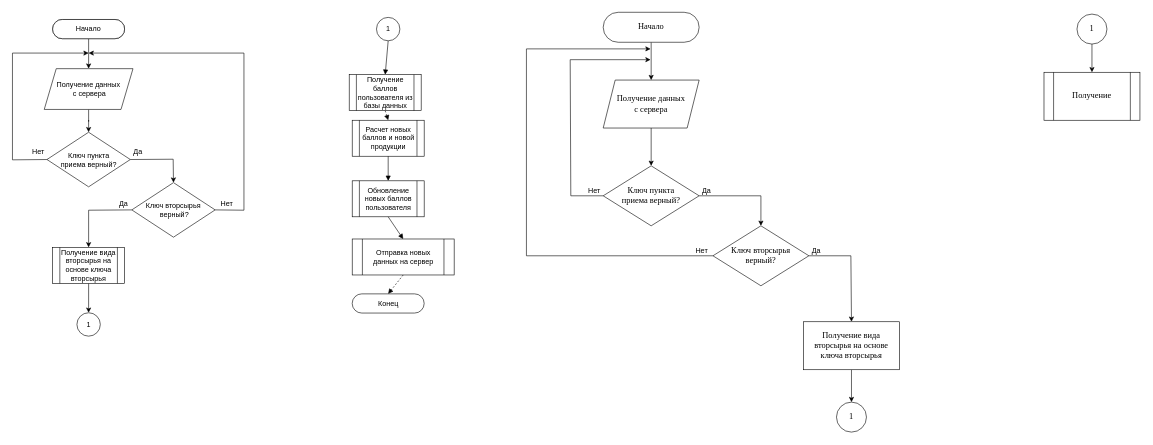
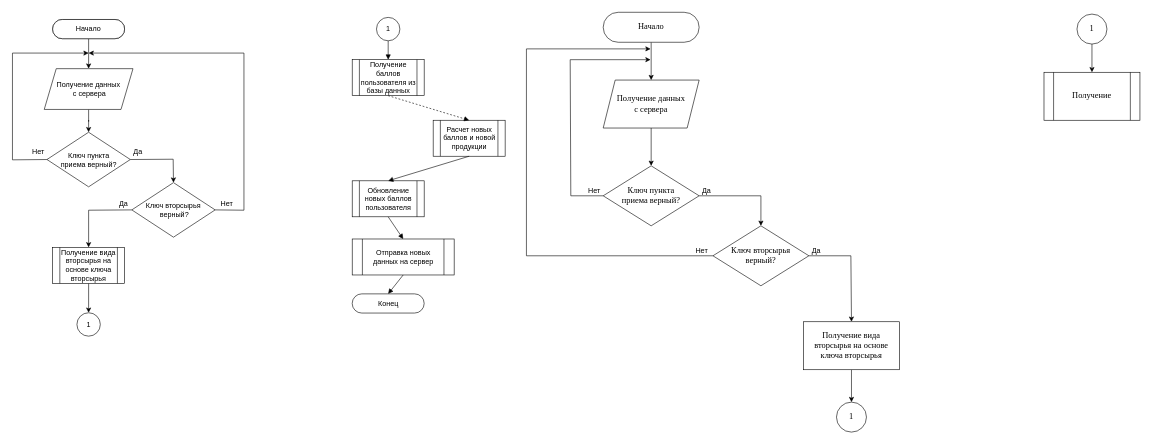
  <mxCell id="0" />
  <mxCell id="1" parent="0" />
  <mxCell id="2" value="Начало" style="rounded=1;whiteSpace=wrap;html=1;arcSize=50;" parent="1" vertex="1"><mxGeometry x="87" y="32" width="120" height="32" as="geometry" /></mxCell>
  <mxCell id="3" value="" style="edgeStyle=orthogonalEdgeStyle;rounded=0;orthogonalLoop=1;jettySize=auto;html=1;" parent="1" source="4" target="5" edge="1"><mxGeometry relative="1" as="geometry" /></mxCell>
  <mxCell id="4" value="Получение данных&lt;div&gt;&amp;nbsp;с сервера&lt;/div&gt;" style="shape=parallelogram;perimeter=parallelogramPerimeter;whiteSpace=wrap;html=1;fixedSize=1;" parent="1" vertex="1"><mxGeometry x="73" y="114" width="148" height="68" as="geometry" /></mxCell>
  <mxCell id="5" value="Ключ пункта&lt;div&gt;приема верный?&lt;/div&gt;" style="rhombus;whiteSpace=wrap;html=1;" parent="1" vertex="1"><mxGeometry x="77.5" y="220" width="139" height="91" as="geometry" /></mxCell>
  <mxCell id="6" value="" style="endArrow=classic;html=1;rounded=0;endFill=1;exitX=1;exitY=0.5;exitDx=0;exitDy=0;entryX=0.5;entryY=0;entryDx=0;entryDy=0;" parent="1" source="5" target="12" edge="1"><mxGeometry width="50" height="50" relative="1" as="geometry"><mxPoint x="375" y="75" as="sourcePoint" /><mxPoint x="425" y="25" as="targetPoint" /><Array as="points"><mxPoint x="288" y="265" /></Array></mxGeometry></mxCell>
  <mxCell id="7" value="" style="endArrow=classic;html=1;rounded=0;endFill=1;exitX=1;exitY=0.5;exitDx=0;exitDy=0;" parent="1" source="12" edge="1"><mxGeometry width="50" height="50" relative="1" as="geometry"><mxPoint x="424" y="341" as="sourcePoint" /><mxPoint x="147" y="88" as="targetPoint" /><Array as="points"><mxPoint x="406" y="350" /><mxPoint x="406" y="88" /></Array></mxGeometry></mxCell>
  <mxCell id="8" value="" style="endArrow=classic;html=1;rounded=0;endFill=1;exitX=0;exitY=0.5;exitDx=0;exitDy=0;" parent="1" source="5" edge="1"><mxGeometry width="50" height="50" relative="1" as="geometry"><mxPoint x="445" y="125" as="sourcePoint" /><mxPoint x="147" y="88" as="targetPoint" /><Array as="points"><mxPoint x="20" y="266" /><mxPoint x="20" y="88" /></Array></mxGeometry></mxCell>
  <mxCell id="9" value="" style="edgeStyle=orthogonalEdgeStyle;rounded=0;orthogonalLoop=1;jettySize=auto;html=1;endArrow=classic;endFill=1;" parent="1" source="10" target="4" edge="1"><mxGeometry relative="1" as="geometry" /></mxCell>
  <mxCell id="10" value="Начало" style="rounded=1;whiteSpace=wrap;html=1;arcSize=50;" parent="1" vertex="1"><mxGeometry x="87" y="32" width="120" height="32" as="geometry" /></mxCell>
  <mxCell id="11" value="Нет" style="text;html=1;align=center;verticalAlign=middle;resizable=0;points=[];autosize=1;strokeColor=none;fillColor=none;" parent="1" vertex="1"><mxGeometry x="44" y="240" width="38" height="26" as="geometry" /></mxCell>
  <mxCell id="12" value="Ключ вторсырья&lt;div&gt;&lt;span style=&quot;background-color: transparent; color: light-dark(rgb(0, 0, 0), rgb(255, 255, 255));&quot;&gt;&amp;nbsp;верный?&lt;/span&gt;&lt;/div&gt;" style="rhombus;whiteSpace=wrap;html=1;" parent="1" vertex="1"><mxGeometry x="219" y="304" width="139" height="91" as="geometry" /></mxCell>
  <mxCell id="13" value="Да" style="text;html=1;align=center;verticalAlign=middle;resizable=0;points=[];autosize=1;strokeColor=none;fillColor=none;" parent="1" vertex="1"><mxGeometry x="212" y="240" width="33" height="26" as="geometry" /></mxCell>
  <mxCell id="14" value="" style="endArrow=block;html=1;rounded=0;endFill=1;exitX=0.5;exitY=1;exitDx=0;exitDy=0;entryX=0.5;entryY=0;entryDx=0;entryDy=0;" parent="1" source="21" target="22" edge="1"><mxGeometry width="50" height="50" relative="1" as="geometry"><mxPoint x="781" y="53" as="sourcePoint" /><mxPoint x="831" as="targetPoint" y="3" /></mxGeometry></mxCell>
  <mxCell id="15" value="" style="endArrow=classic;html=1;rounded=0;endFill=1;exitX=0.5;exitY=1;exitDx=0;exitDy=0;entryX=0.5;entryY=0;entryDx=0;entryDy=0;" parent="1" source="18" target="20" edge="1"><mxGeometry width="50" height="50" relative="1" as="geometry"><mxPoint x="-61" y="623" as="sourcePoint" /><mxPoint x="-11" y="573" as="targetPoint" /></mxGeometry></mxCell>
  <mxCell id="16" value="" style="endArrow=classic;html=1;rounded=0;endFill=1;exitX=0;exitY=0.5;exitDx=0;exitDy=0;entryX=0.5;entryY=0;entryDx=0;entryDy=0;" parent="1" source="12" target="18" edge="1"><mxGeometry width="50" height="50" relative="1" as="geometry"><mxPoint x="600" y="133" as="sourcePoint" /><mxPoint x="650" y="83" as="targetPoint" /><Array as="points"><mxPoint x="147" y="350" /></Array></mxGeometry></mxCell>
  <mxCell id="17" value="Нет" style="text;html=1;align=center;verticalAlign=middle;resizable=0;points=[];autosize=1;strokeColor=none;fillColor=none;" parent="1" vertex="1"><mxGeometry x="358" y="326" width="38" height="26" as="geometry" /></mxCell>
  <mxCell id="18" value="Получение вида вторсырья на основе ключа вторсырья" style="shape=process;whiteSpace=wrap;html=1;backgroundOutline=1;" parent="1" vertex="1"><mxGeometry x="87" y="412" width="120" height="60" as="geometry" /></mxCell>
  <mxCell id="19" value="Да" style="text;html=1;align=center;verticalAlign=middle;resizable=0;points=[];autosize=1;strokeColor=none;fillColor=none;" parent="1" vertex="1"><mxGeometry x="188" y="326" width="33" height="26" as="geometry" /></mxCell>
  <mxCell id="20" value="1" style="ellipse;whiteSpace=wrap;html=1;aspect=fixed;" parent="1" vertex="1"><mxGeometry x="127.5" y="521" width="39" height="39" as="geometry" /></mxCell>
  <mxCell id="21" value="1" style="ellipse;whiteSpace=wrap;html=1;aspect=fixed;" parent="1" vertex="1"><mxGeometry x="627" y="28.5" width="39" height="39" as="geometry" /></mxCell>
- <mxCell id="22" value="Получение баллов пользователя из базы данных" style="shape=process;whiteSpace=wrap;html=1;backgroundOutline=1;" parent="1" vertex="1"><mxGeometry x="581.5" y="124" width="120" height="60" as="geometry" /></mxCell>
- <mxCell id="23" value="Расчет новых баллов и новой продукции" style="shape=process;whiteSpace=wrap;html=1;backgroundOutline=1;" parent="1" vertex="1"><mxGeometry x="586.5" y="200" width="120" height="60" as="geometry" /></mxCell>
+ <mxCell id="22" value="Получение баллов пользователя из базы данных" style="shape=process;whiteSpace=wrap;html=1;backgroundOutline=1;" parent="1" vertex="1"><mxGeometry x="586.5" y="99" width="120" height="60" as="geometry" /></mxCell>
+ <mxCell id="23" value="Расчет новых баллов и новой продукции" style="shape=process;whiteSpace=wrap;html=1;backgroundOutline=1;" parent="1" vertex="1"><mxGeometry x="721.5" y="200" width="120" height="60" as="geometry" /></mxCell>
  <mxCell id="24" value="" style="endArrow=block;html=1;rounded=0;endFill=1;exitX=0.5;exitY=1;exitDx=0;exitDy=0;entryX=0.5;entryY=0;entryDx=0;entryDy=0;dashed=1;" parent="1" source="22" target="23" edge="1"><mxGeometry width="50" height="50" relative="1" as="geometry"><mxPoint x="657" y="78" as="sourcePoint" /><mxPoint x="657" y="119" as="targetPoint" /></mxGeometry></mxCell>
  <mxCell id="25" value="Обновление новых баллов пользователя" style="shape=process;whiteSpace=wrap;html=1;backgroundOutline=1;" parent="1" vertex="1"><mxGeometry x="586.5" y="301" width="120" height="60" as="geometry" /></mxCell>
  <mxCell id="26" value="" style="endArrow=block;html=1;rounded=0;endFill=1;exitX=0.5;exitY=1;exitDx=0;exitDy=0;entryX=0.5;entryY=0;entryDx=0;entryDy=0;" parent="1" source="23" target="25" edge="1"><mxGeometry width="50" height="50" relative="1" as="geometry"><mxPoint x="657" y="179" as="sourcePoint" /><mxPoint x="657" y="230" as="targetPoint" /></mxGeometry></mxCell>
  <mxCell id="27" value="" style="endArrow=block;html=1;rounded=0;endFill=1;exitX=0.5;exitY=1;exitDx=0;exitDy=0;entryX=0.5;entryY=0;entryDx=0;entryDy=0;" parent="1" source="25" target="28" edge="1"><mxGeometry width="50" height="50" relative="1" as="geometry"><mxPoint x="657" y="290" as="sourcePoint" /><mxPoint x="646.5" y="450" as="targetPoint" /></mxGeometry></mxCell>
  <mxCell id="28" value="Отправка новых данных на сервер" style="shape=process;whiteSpace=wrap;html=1;backgroundOutline=1;" parent="1" vertex="1"><mxGeometry x="586.5" y="398" width="170" height="60" as="geometry" /></mxCell>
  <mxCell id="29" value="Конец" style="rounded=1;whiteSpace=wrap;html=1;arcSize=50;" parent="1" vertex="1"><mxGeometry x="586.5" y="489.5" width="120" height="32" as="geometry" /></mxCell>
- <mxCell id="30" value="" style="endArrow=block;html=1;rounded=0;endFill=1;exitX=0.5;exitY=1;exitDx=0;exitDy=0;entryX=0.5;entryY=0;entryDx=0;entryDy=0;dashed=1;" parent="1" source="28" target="29" edge="1"><mxGeometry width="50" height="50" relative="1" as="geometry"><mxPoint x="657" y="371" as="sourcePoint" /><mxPoint x="657" y="408" as="targetPoint" /></mxGeometry></mxCell>
+ <mxCell id="30" value="" style="endArrow=block;html=1;rounded=0;endFill=1;exitX=0.5;exitY=1;exitDx=0;exitDy=0;entryX=0.5;entryY=0;entryDx=0;entryDy=0;" parent="1" source="28" target="29" edge="1"><mxGeometry width="50" height="50" relative="1" as="geometry"><mxPoint x="657" y="371" as="sourcePoint" /><mxPoint x="657" y="408" as="targetPoint" /></mxGeometry></mxCell>
  <mxCell id="31" value="" style="edgeStyle=orthogonalEdgeStyle;rounded=0;orthogonalLoop=1;jettySize=auto;html=1;" edge="1" parent="1" source="32" target="34"><mxGeometry relative="1" as="geometry" /></mxCell>
  <mxCell id="32" value="Начало" style="rounded=1;whiteSpace=wrap;html=1;strokeWidth=1;arcSize=50;fontSize=14;fontFamily=Times New Roman;" vertex="1" parent="1"><mxGeometry x="1005" y="20" width="160" height="50" as="geometry" /></mxCell>
  <mxCell id="33" value="" style="edgeStyle=orthogonalEdgeStyle;rounded=0;orthogonalLoop=1;jettySize=auto;html=1;" edge="1" parent="1" source="34" target="35"><mxGeometry relative="1" as="geometry" /></mxCell>
  <mxCell id="34" value="Получение данных&lt;div&gt;с сервера&lt;/div&gt;" style="shape=parallelogram;perimeter=parallelogramPerimeter;whiteSpace=wrap;html=1;fixedSize=1;fontSize=14;fontFamily=Times New Roman;" vertex="1" parent="1"><mxGeometry x="1005" y="133" width="160" height="80" as="geometry" /></mxCell>
  <mxCell id="35" value="Ключ пункта&lt;div&gt;приема верный?&lt;/div&gt;" style="rhombus;whiteSpace=wrap;html=1;fontSize=14;fontFamily=Times New Roman;" vertex="1" parent="1"><mxGeometry x="1005" y="276" width="160" height="100" as="geometry" /></mxCell>
  <mxCell id="36" value="" style="endArrow=classic;html=1;rounded=0;exitX=0;exitY=0.5;exitDx=0;exitDy=0;" edge="1" parent="1" source="35"><mxGeometry width="50" height="50" relative="1" as="geometry"><mxPoint x="1175" y="294" as="sourcePoint" /><mxPoint x="1084" y="99" as="targetPoint" /><Array as="points"><mxPoint x="951" y="326" /><mxPoint x="950" y="99" /></Array></mxGeometry></mxCell>
  <mxCell id="37" value="Нет" style="text;html=1;align=center;verticalAlign=middle;resizable=0;points=[];autosize=1;strokeColor=none;fillColor=none;" vertex="1" parent="1"><mxGeometry x="971" y="304" width="38" height="26" as="geometry" /></mxCell>
  <mxCell id="38" value="Ключ вторсырья&lt;div&gt;&lt;span style=&quot;background-color: transparent; color: light-dark(rgb(0, 0, 0), rgb(255, 255, 255));&quot;&gt;верный?&lt;/span&gt;&lt;/div&gt;" style="rhombus;whiteSpace=wrap;html=1;fontSize=14;fontFamily=Times New Roman;" vertex="1" parent="1"><mxGeometry x="1188" y="376" width="160" height="100" as="geometry" /></mxCell>
  <mxCell id="39" value="" style="endArrow=classic;html=1;rounded=0;entryX=0.5;entryY=0;entryDx=0;entryDy=0;exitX=1;exitY=0.5;exitDx=0;exitDy=0;" edge="1" parent="1" source="35" target="38"><mxGeometry width="50" height="50" relative="1" as="geometry"><mxPoint x="1050" y="285" as="sourcePoint" /><mxPoint x="1100" y="235" as="targetPoint" /><Array as="points"><mxPoint x="1268" y="326" /></Array></mxGeometry></mxCell>
  <mxCell id="40" value="Да" style="text;html=1;align=center;verticalAlign=middle;resizable=0;points=[];autosize=1;strokeColor=none;fillColor=none;" vertex="1" parent="1"><mxGeometry x="1160" y="304" width="33" height="26" as="geometry" /></mxCell>
  <mxCell id="41" value="" style="endArrow=classic;html=1;rounded=0;exitX=0;exitY=0.5;exitDx=0;exitDy=0;" edge="1" parent="1" source="38"><mxGeometry width="50" height="50" relative="1" as="geometry"><mxPoint x="1060" y="434" as="sourcePoint" /><mxPoint x="1084" y="81" as="targetPoint" /><Array as="points"><mxPoint x="877" y="426" /><mxPoint x="877" y="81" /></Array></mxGeometry></mxCell>
  <mxCell id="42" value="Нет" style="text;html=1;align=center;verticalAlign=middle;resizable=0;points=[];autosize=1;strokeColor=none;fillColor=none;" vertex="1" parent="1"><mxGeometry x="1150" y="405" width="38" height="26" as="geometry" /></mxCell>
  <mxCell id="43" value="" style="endArrow=classic;html=1;rounded=0;exitX=1;exitY=0.5;exitDx=0;exitDy=0;entryX=0.5;entryY=0;entryDx=0;entryDy=0;" edge="1" parent="1" source="38" target="45"><mxGeometry width="50" height="50" relative="1" as="geometry"><mxPoint x="1362" y="596" as="sourcePoint" /><mxPoint x="1412" y="546" as="targetPoint" /><Array as="points"><mxPoint x="1418" y="426" /></Array></mxGeometry></mxCell>
  <mxCell id="44" value="" style="edgeStyle=orthogonalEdgeStyle;rounded=0;orthogonalLoop=1;jettySize=auto;html=1;" edge="1" parent="1" source="45" target="47"><mxGeometry relative="1" as="geometry" /></mxCell>
  <mxCell id="45" value="Получение вида вторсырья на основе ключа вторсырья" style="rounded=0;whiteSpace=wrap;html=1;fontSize=14;fontFamily=Times New Roman;" vertex="1" parent="1"><mxGeometry x="1339" y="536" width="160" height="80" as="geometry" /></mxCell>
  <mxCell id="46" value="Да" style="text;html=1;align=center;verticalAlign=middle;resizable=0;points=[];autosize=1;strokeColor=none;fillColor=none;" vertex="1" parent="1"><mxGeometry x="1343" y="405" width="33" height="26" as="geometry" /></mxCell>
  <mxCell id="47" value="1" style="ellipse;whiteSpace=wrap;html=1;aspect=fixed;fontSize=14;fontFamily=Times New Roman;" vertex="1" parent="1"><mxGeometry x="1394" y="670" width="50" height="50" as="geometry" /></mxCell>
  <mxCell id="48" value="" style="edgeStyle=orthogonalEdgeStyle;rounded=0;orthogonalLoop=1;jettySize=auto;html=1;" edge="1" parent="1" source="49" target="50"><mxGeometry relative="1" as="geometry" /></mxCell>
  <mxCell id="49" value="1" style="ellipse;whiteSpace=wrap;html=1;aspect=fixed;fontSize=14;fontFamily=Times New Roman;" vertex="1" parent="1"><mxGeometry x="1795" y="23" width="50" height="50" as="geometry" /></mxCell>
  <mxCell id="50" value="Получение" style="shape=process;whiteSpace=wrap;html=1;backgroundOutline=1;fontSize=14;fontFamily=Times New Roman;" vertex="1" parent="1"><mxGeometry x="1740" y="120" width="160" height="80" as="geometry" /></mxCell>
